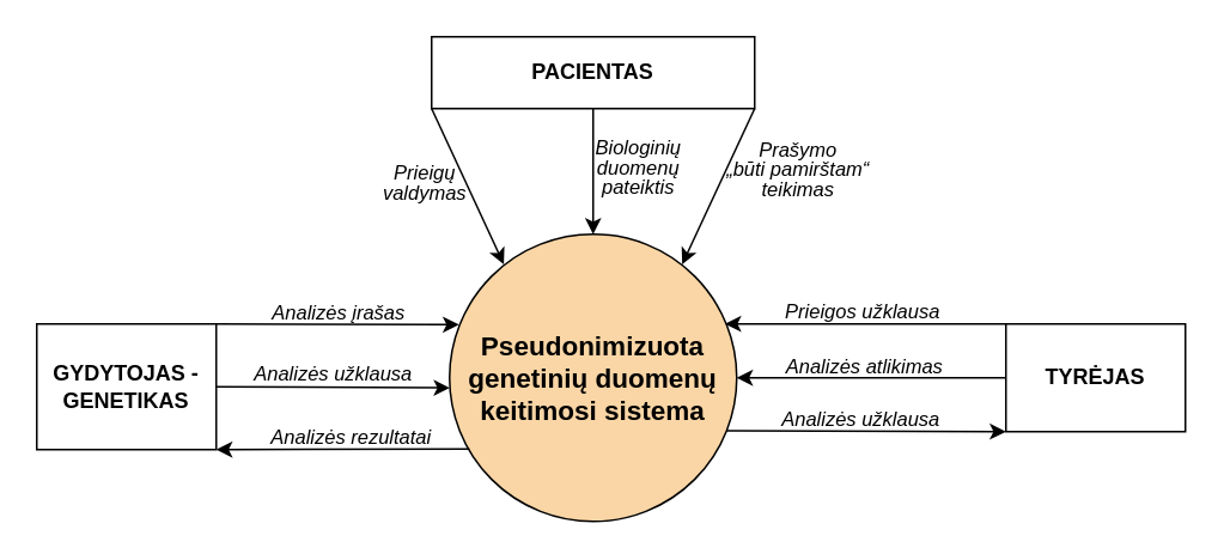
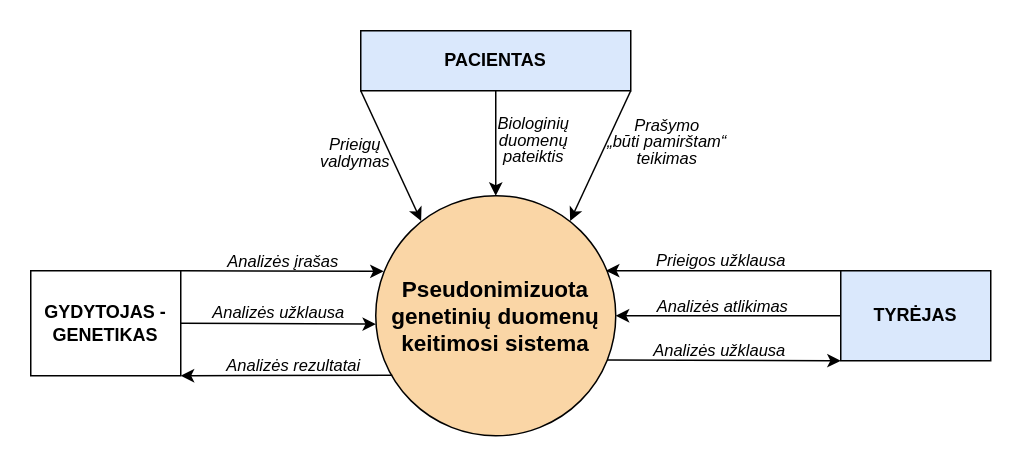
  <mxCell id="0" />
  <mxCell id="1" parent="0" />
  <mxCell id="2" value="&lt;font style=&quot;font-size: 15px;&quot;&gt;&lt;b&gt;Pseudonimizuota genetinių duomenų keitimosi sistema&lt;/b&gt;&lt;/font&gt;" style="ellipse;whiteSpace=wrap;html=1;aspect=fixed;fillColor=light-dark(#FAD6A6,#625441);" parent="1" vertex="1"><mxGeometry x="250" y="130" width="160" height="160" as="geometry" /></mxCell>
  <mxCell id="3" value="&lt;b&gt;GYDYTOJAS - GENETIKAS&lt;/b&gt;" style="rounded=0;whiteSpace=wrap;html=1;" parent="1" vertex="1"><mxGeometry x="20" y="180" width="100" height="70" as="geometry" /></mxCell>
- <mxCell id="4" value="&lt;b&gt;PACIENTAS&lt;/b&gt;" style="rounded=0;whiteSpace=wrap;html=1;" parent="1" vertex="1"><mxGeometry x="240" y="20" width="180" height="40" as="geometry" /></mxCell>
- <mxCell id="5" value="&lt;b&gt;TYRĖJAS&lt;/b&gt;" style="rounded=0;whiteSpace=wrap;html=1;" parent="1" vertex="1"><mxGeometry x="560" y="180" width="100" height="60" as="geometry" /></mxCell>
+ <mxCell id="4" value="&lt;b&gt;PACIENTAS&lt;/b&gt;" style="rounded=0;whiteSpace=wrap;html=1;fillColor=#dae8fc;" parent="1" vertex="1"><mxGeometry x="240" y="20" width="180" height="40" as="geometry" /></mxCell>
+ <mxCell id="5" value="&lt;b&gt;TYRĖJAS&lt;/b&gt;" style="rounded=0;whiteSpace=wrap;html=1;fillColor=#dae8fc;" parent="1" vertex="1"><mxGeometry x="560" y="180" width="100" height="60" as="geometry" /></mxCell>
  <mxCell id="6" value="" style="endArrow=classic;html=1;rounded=0;exitX=0.5;exitY=1;exitDx=0;exitDy=0;entryX=0.5;entryY=0;entryDx=0;entryDy=0;" parent="1" source="4" target="2" edge="1"><mxGeometry relative="1" as="geometry"><mxPoint x="340" y="100" as="sourcePoint" /><mxPoint x="440" y="100" as="targetPoint" /></mxGeometry></mxCell>
  <mxCell id="7" value="&lt;div style=&quot;line-height: 100%;&quot;&gt;&lt;i&gt;Biologinių&lt;/i&gt;&lt;/div&gt;&lt;div style=&quot;line-height: 100%;&quot;&gt;&lt;i&gt;duomenų&lt;/i&gt;&lt;/div&gt;&lt;div style=&quot;line-height: 100%;&quot;&gt;&lt;i&gt;pateiktis&lt;/i&gt;&lt;/div&gt;" style="edgeLabel;resizable=0;html=1;;align=center;verticalAlign=middle;" parent="6" connectable="0" vertex="1"><mxGeometry relative="1" as="geometry"><mxPoint x="24" y="-3" as="offset" /></mxGeometry></mxCell>
  <mxCell id="8" value="" style="endArrow=classic;html=1;rounded=0;entryX=0.033;entryY=0.315;entryDx=0;entryDy=0;exitX=1;exitY=0;exitDx=0;exitDy=0;entryPerimeter=0;" parent="1" source="3" target="2" edge="1"><mxGeometry relative="1" as="geometry"><mxPoint x="120" y="180" as="sourcePoint" /><mxPoint x="250.8" y="180.66" as="targetPoint" /></mxGeometry></mxCell>
  <mxCell id="9" value="&lt;div style=&quot;line-height: 100%;&quot;&gt;&lt;i&gt;Analizės&amp;nbsp;&lt;span style=&quot;background-color: light-dark(#ffffff, var(--ge-dark-color, #121212)); color: light-dark(rgb(0, 0, 0), rgb(255, 255, 255));&quot;&gt;įrašas&lt;/span&gt;&lt;/i&gt;&lt;/div&gt;" style="edgeLabel;resizable=0;html=1;;align=center;verticalAlign=middle;" parent="8" connectable="0" vertex="1"><mxGeometry relative="1" as="geometry"><mxPoint y="-7" as="offset" /></mxGeometry></mxCell>
  <mxCell id="10" value="" style="endArrow=classic;html=1;rounded=0;exitX=0;exitY=0.5;exitDx=0;exitDy=0;entryX=1;entryY=0.5;entryDx=0;entryDy=0;" parent="1" source="5" target="2" edge="1"><mxGeometry relative="1" as="geometry"><mxPoint x="450" y="280" as="sourcePoint" /><mxPoint x="360" y="330" as="targetPoint" /></mxGeometry></mxCell>
  <mxCell id="11" value="&lt;div style=&quot;line-height: 100%;&quot;&gt;&lt;i&gt;Analizės atlikimas&lt;/i&gt;&lt;/div&gt;" style="edgeLabel;resizable=0;html=1;;align=center;verticalAlign=middle;" parent="10" connectable="0" vertex="1"><mxGeometry relative="1" as="geometry"><mxPoint x="-5" y="-7" as="offset" /></mxGeometry></mxCell>
  <mxCell id="12" value="" style="endArrow=classic;html=1;rounded=0;entryX=0.001;entryY=0.535;entryDx=0;entryDy=0;entryPerimeter=0;exitX=1;exitY=0.5;exitDx=0;exitDy=0;" parent="1" source="3" target="2" edge="1"><mxGeometry relative="1" as="geometry"><mxPoint x="120" y="214.41" as="sourcePoint" /><mxPoint x="251.6" y="215.59" as="targetPoint" /></mxGeometry></mxCell>
  <mxCell id="13" value="&lt;div style=&quot;line-height: 100%;&quot;&gt;&lt;i&gt;Analizės&amp;nbsp;&lt;span style=&quot;background-color: light-dark(#ffffff, var(--ge-dark-color, #121212)); color: light-dark(rgb(0, 0, 0), rgb(255, 255, 255));&quot;&gt;užklausa&lt;/span&gt;&lt;/i&gt;&lt;/div&gt;" style="edgeLabel;resizable=0;html=1;;align=center;verticalAlign=middle;" parent="12" connectable="0" vertex="1"><mxGeometry relative="1" as="geometry"><mxPoint y="-8" as="offset" /></mxGeometry></mxCell>
  <mxCell id="14" value="" style="endArrow=classic;html=1;rounded=0;exitX=1;exitY=1;exitDx=0;exitDy=0;entryX=0.81;entryY=0.105;entryDx=0;entryDy=0;entryPerimeter=0;" parent="1" source="4" target="2" edge="1"><mxGeometry relative="1" as="geometry"><mxPoint x="385" y="70" as="sourcePoint" /><mxPoint x="390" y="140" as="targetPoint" /></mxGeometry></mxCell>
  <mxCell id="15" value="&lt;div style=&quot;line-height: 100%;&quot;&gt;&lt;i&gt;Prašymo&lt;/i&gt;&lt;/div&gt;&lt;div style=&quot;line-height: 100%;&quot;&gt;&lt;i&gt;„būti pamirštam“&lt;/i&gt;&lt;/div&gt;&lt;div style=&quot;line-height: 100%;&quot;&gt;&lt;i&gt;teikimas&lt;/i&gt;&lt;/div&gt;" style="edgeLabel;resizable=0;html=1;;align=center;verticalAlign=middle;labelBackgroundColor=none;" parent="14" connectable="0" vertex="1"><mxGeometry relative="1" as="geometry"><mxPoint x="44" y="-10" as="offset" /></mxGeometry></mxCell>
  <mxCell id="16" value="" style="endArrow=classic;html=1;rounded=0;exitX=0.964;exitY=0.684;exitDx=0;exitDy=0;exitPerimeter=0;entryX=0;entryY=1;entryDx=0;entryDy=0;" parent="1" source="2" target="5" edge="1"><mxGeometry relative="1" as="geometry"><mxPoint x="410" y="234" as="sourcePoint" /><mxPoint x="560" y="230" as="targetPoint" /></mxGeometry></mxCell>
  <mxCell id="17" value="&lt;div style=&quot;line-height: 100%;&quot;&gt;&lt;span&gt;Analizės užklausa&lt;/span&gt;&lt;/div&gt;" style="edgeLabel;resizable=0;html=1;;align=center;verticalAlign=middle;fontStyle=2" parent="16" connectable="0" vertex="1"><mxGeometry relative="1" as="geometry"><mxPoint x="-4" y="-7" as="offset" /></mxGeometry></mxCell>
  <mxCell id="18" value="" style="endArrow=classic;html=1;rounded=0;exitX=0;exitY=1;exitDx=0;exitDy=0;entryX=0.189;entryY=0.105;entryDx=0;entryDy=0;entryPerimeter=0;" parent="1" source="4" target="2" edge="1"><mxGeometry relative="1" as="geometry"><mxPoint x="280" y="60" as="sourcePoint" /><mxPoint x="285" y="130" as="targetPoint" /></mxGeometry></mxCell>
  <mxCell id="19" value="&lt;div style=&quot;line-height: 100%;&quot;&gt;&lt;i&gt;Prieigų&lt;/i&gt;&lt;/div&gt;&lt;div style=&quot;line-height: 100%;&quot;&gt;&lt;i&gt;valdymas&lt;/i&gt;&lt;/div&gt;" style="edgeLabel;resizable=0;html=1;;align=center;verticalAlign=middle;labelBackgroundColor=none;" parent="18" connectable="0" vertex="1"><mxGeometry relative="1" as="geometry"><mxPoint x="-25" y="-3" as="offset" /></mxGeometry></mxCell>
  <mxCell id="20" value="" style="endArrow=classic;html=1;rounded=0;exitX=0;exitY=0;exitDx=0;exitDy=0;entryX=0.959;entryY=0.312;entryDx=0;entryDy=0;entryPerimeter=0;" parent="1" source="5" target="2" edge="1"><mxGeometry relative="1" as="geometry"><mxPoint x="440" y="120" as="sourcePoint" /><mxPoint x="445" y="190" as="targetPoint" /></mxGeometry></mxCell>
  <mxCell id="21" value="&lt;div style=&quot;line-height: 100%;&quot;&gt;&lt;font style=&quot;color: rgb(0, 0, 0);&quot;&gt;&lt;i style=&quot;&quot;&gt;Prieigos užklausa&lt;/i&gt;&lt;/font&gt;&lt;/div&gt;" style="edgeLabel;resizable=0;html=1;;align=center;verticalAlign=middle;" parent="20" connectable="0" vertex="1"><mxGeometry relative="1" as="geometry"><mxPoint x="-3" y="-7" as="offset" /></mxGeometry></mxCell>
  <mxCell id="22" value="" style="endArrow=classic;html=1;rounded=0;exitX=0.069;exitY=0.748;exitDx=0;exitDy=0;entryX=1;entryY=1;entryDx=0;entryDy=0;exitPerimeter=0;" parent="1" source="2" target="3" edge="1"><mxGeometry relative="1" as="geometry"><mxPoint x="210" y="250" as="sourcePoint" /><mxPoint x="120" y="250" as="targetPoint" /></mxGeometry></mxCell>
  <mxCell id="23" value="&lt;div style=&quot;line-height: 100%;&quot;&gt;&lt;i&gt;Analizės&amp;nbsp;&lt;span style=&quot;background-color: light-dark(#ffffff, var(--ge-dark-color, #121212)); color: light-dark(rgb(0, 0, 0), rgb(255, 255, 255));&quot;&gt;rezultatai&lt;/span&gt;&lt;/i&gt;&lt;/div&gt;" style="edgeLabel;resizable=0;html=1;;align=center;verticalAlign=middle;" parent="22" connectable="0" vertex="1"><mxGeometry relative="1" as="geometry"><mxPoint x="4" y="-7" as="offset" /></mxGeometry></mxCell>
